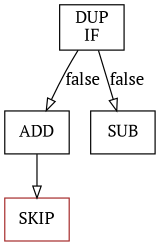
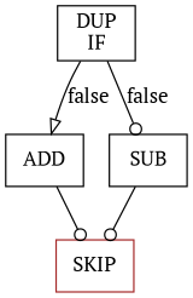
  digraph {
    fontname="PT Serif"
    node [color=black fontname="PT Serif" shape=rectangle]
    edge [arrowhead=onormal fontname="PT Serif"]
    n1 [label="DUP\nIF"]
    n2 [label=ADD]
    n3 [label=SUB]
    n4 [color=brown label=SKIP]
    n1 -> n2 [label=false]
-   n1 -> n3 [label=false]
-   n2 -> n4
+   n1 -> n3 [arrowhead=odot label=false]
+   n2 -> n4 [arrowhead=odot]
+   n3 -> n4 [arrowhead=odot]
  }
